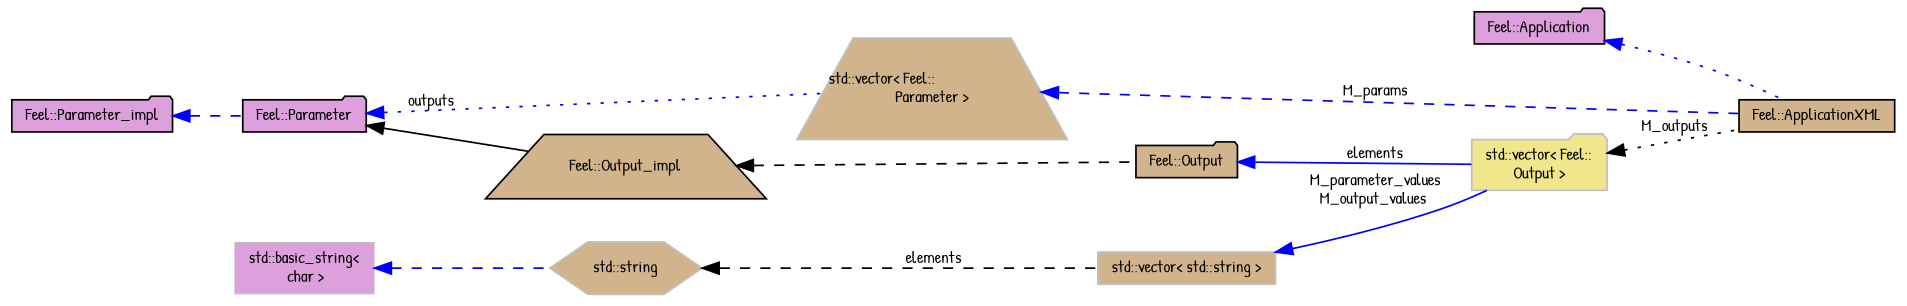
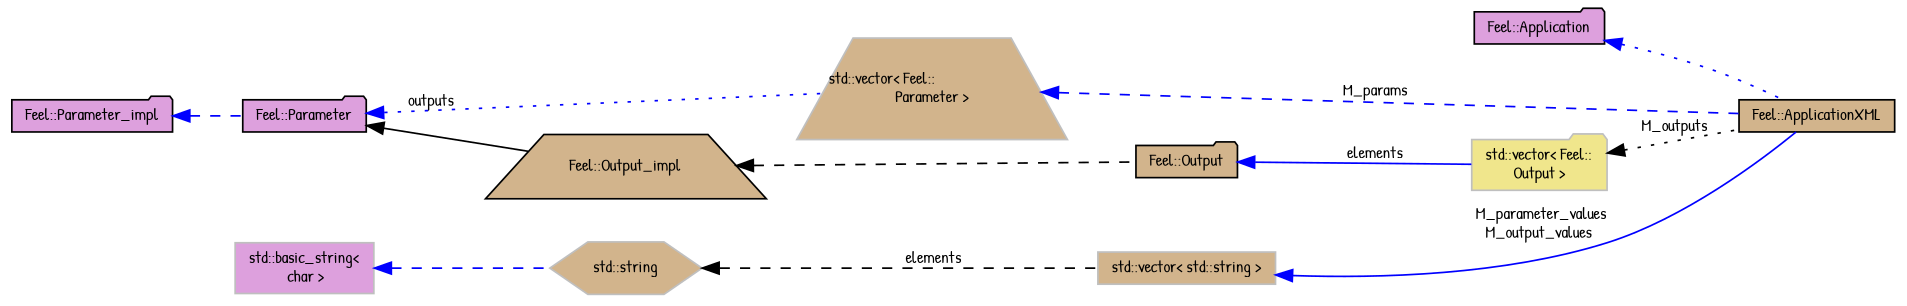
  digraph {
    fontname="Patrick Hand"
    rankdir=LR
    node [color=black fillcolor=tan fontname="Patrick Hand" fontsize=10 shape=folder style=filled]
    edge [color=blue dir=back fontname="Patrick Hand" fontsize=10 labelfontname=Helvetica labelfontsize=10 style=dashed]
    n1 [fontcolor=black height=0.2 label="Feel::ApplicationXML" shape=box width=0.4]
    n2 [fillcolor=plum height=0.2 label="Feel::Application" width=0.4]
    n3 [color=grey75 fillcolor=khaki height=0.2 label="std::vector\< Feel::\lOutput \>" width=0.4]
    n4 [height=0.2 label="Feel::Output" width=0.4]
    n5 [height=0.2 label="Feel::Output_impl" shape=trapezium width=0.4]
    n6 [fillcolor=plum height=0.2 label="Feel::Parameter" width=0.4]
    n7 [color=grey75 height=0.2 label="std::vector\< Feel::\lParameter \>" shape=trapezium width=0.4]
    n8 [fillcolor=plum height=0.2 label="Feel::Parameter_impl" width=0.4]
    n9 [color=grey75 height=0.2 label="std::vector\< std::string \>" shape=box width=0.4]
    n10 [color=grey75 height=0.2 label="std::string" shape=hexagon width=0.4]
    n11 [color=grey75 fillcolor=plum height=0.2 label="std::basic_string\<\l char \>" shape=box width=0.4]
    n2 -> n1 [style=dotted]
    n3 -> n1 [color=black label=" M_outputs" style=dotted]
    n4 -> n3 [label=" elements" style=solid]
    n5 -> n4 [color=black]
    n6 -> n5 [color=black style=solid]
    n6 -> n7 [label=" outputs" style=dotted]
    n7 -> n1 [label=" M_params"]
    n8 -> n6
-   n9 -> n3 [label=" M_parameter_values\nM_output_values" style=solid]
+   n9 -> n1 [label=" M_parameter_values\nM_output_values" style=solid]
    n10 -> n9 [color=black label=" elements"]
    n11 -> n10
  }
